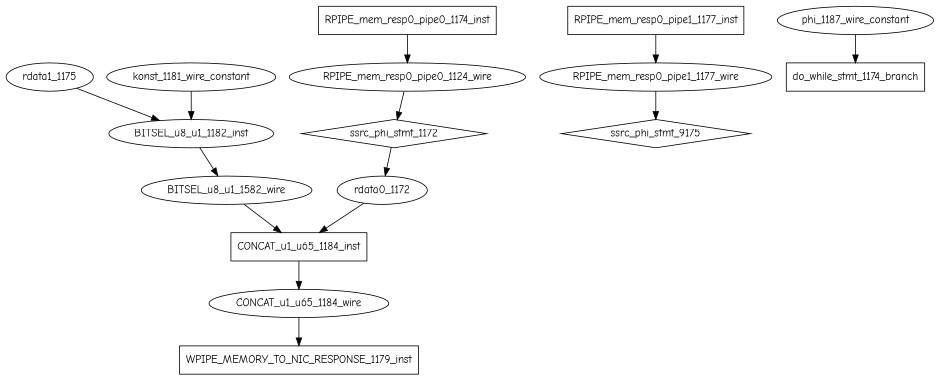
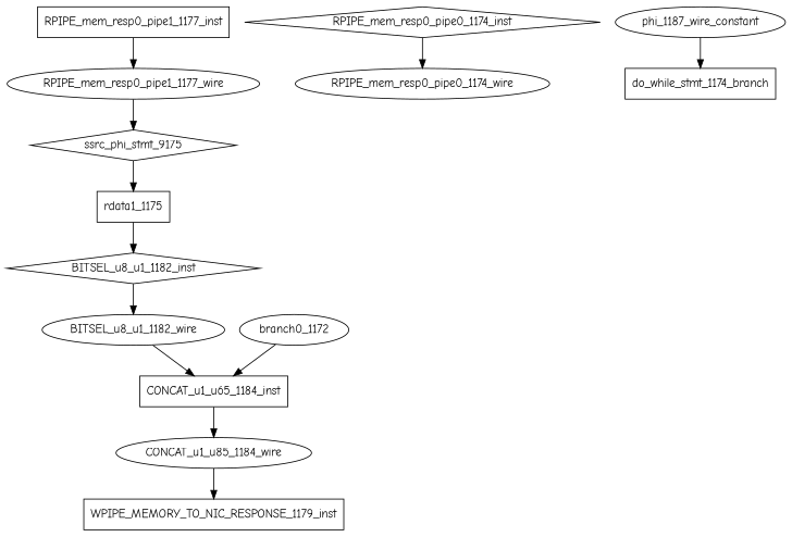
  digraph {
    fontname="Comic Neue"
    node [fontname="Comic Neue" shape=ellipse]
    edge [fontname="Comic Neue"]
    CONCAT_u1_u65_1184_inst [shape=rectangle]
-   BITSEL_u8_u1_1182_wire [label=BITSEL_u8_u1_1582_wire]
-   CONCAT_u1_u65_1184_wire
+   BITSEL_u8_u1_1182_wire
+   CONCAT_u1_u65_1184_wire [label=CONCAT_u1_u85_1184_wire]
    WPIPE_MEMORY_TO_NIC_RESPONSE_1179_inst [shape=rectangle]
-   ssrc_phi_stmt_1172 [shape=diamond]
-   RPIPE_mem_resp0_pipe0_1174_wire [label=RPIPE_mem_resp0_pipe0_1124_wire]
-   rdata0_1172
+   RPIPE_mem_resp0_pipe0_1174_wire
+   rdata0_1172 [label=branch0_1172]
    n8 [label=ssrc_phi_stmt_9175 shape=diamond]
    RPIPE_mem_resp0_pipe1_1177_wire
-   rdata1_1175
-   BITSEL_u8_u1_1182_inst
-   konst_1181_wire_constant
+   rdata1_1175 [shape=box]
+   BITSEL_u8_u1_1182_inst [shape=diamond]
    n13 [label=phi_1187_wire_constant]
    n14 [label=do_while_stmt_1174_branch shape=rectangle]
-   RPIPE_mem_resp0_pipe0_1174_inst [shape=rectangle]
+   RPIPE_mem_resp0_pipe0_1174_inst [shape=diamond]
    RPIPE_mem_resp0_pipe1_1177_inst [shape=rectangle]
    CONCAT_u1_u65_1184_inst -> CONCAT_u1_u65_1184_wire
    BITSEL_u8_u1_1182_wire -> CONCAT_u1_u65_1184_inst
    CONCAT_u1_u65_1184_wire -> WPIPE_MEMORY_TO_NIC_RESPONSE_1179_inst
-   ssrc_phi_stmt_1172 -> rdata0_1172
-   RPIPE_mem_resp0_pipe0_1174_wire -> ssrc_phi_stmt_1172
    rdata0_1172 -> CONCAT_u1_u65_1184_inst
+   n8 -> rdata1_1175
    RPIPE_mem_resp0_pipe1_1177_wire -> n8
    rdata1_1175 -> BITSEL_u8_u1_1182_inst
    BITSEL_u8_u1_1182_inst -> BITSEL_u8_u1_1182_wire
-   konst_1181_wire_constant -> BITSEL_u8_u1_1182_inst
    n13 -> n14
    RPIPE_mem_resp0_pipe0_1174_inst -> RPIPE_mem_resp0_pipe0_1174_wire
    RPIPE_mem_resp0_pipe1_1177_inst -> RPIPE_mem_resp0_pipe1_1177_wire
  }
